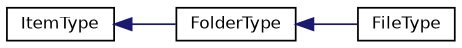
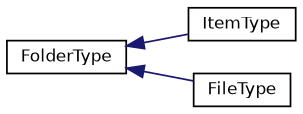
  digraph {
    rankdir=LR
    node [color=black fillcolor=white fontname=Helvetica fontsize=10 shape=record style=filled]
    edge [color=midnightblue dir=back fontname=Helvetica fontsize=10 labelfontname=Helvetica labelfontsize=10 style=solid]
    n1 [height=0.2 label=ItemType width=0.4]
    n2 [height=0.2 label=FolderType width=0.4]
    n3 [height=0.2 label=FileType width=0.4]
-   n1 -> n2
+   n2 -> n1
    n2 -> n3
  }
